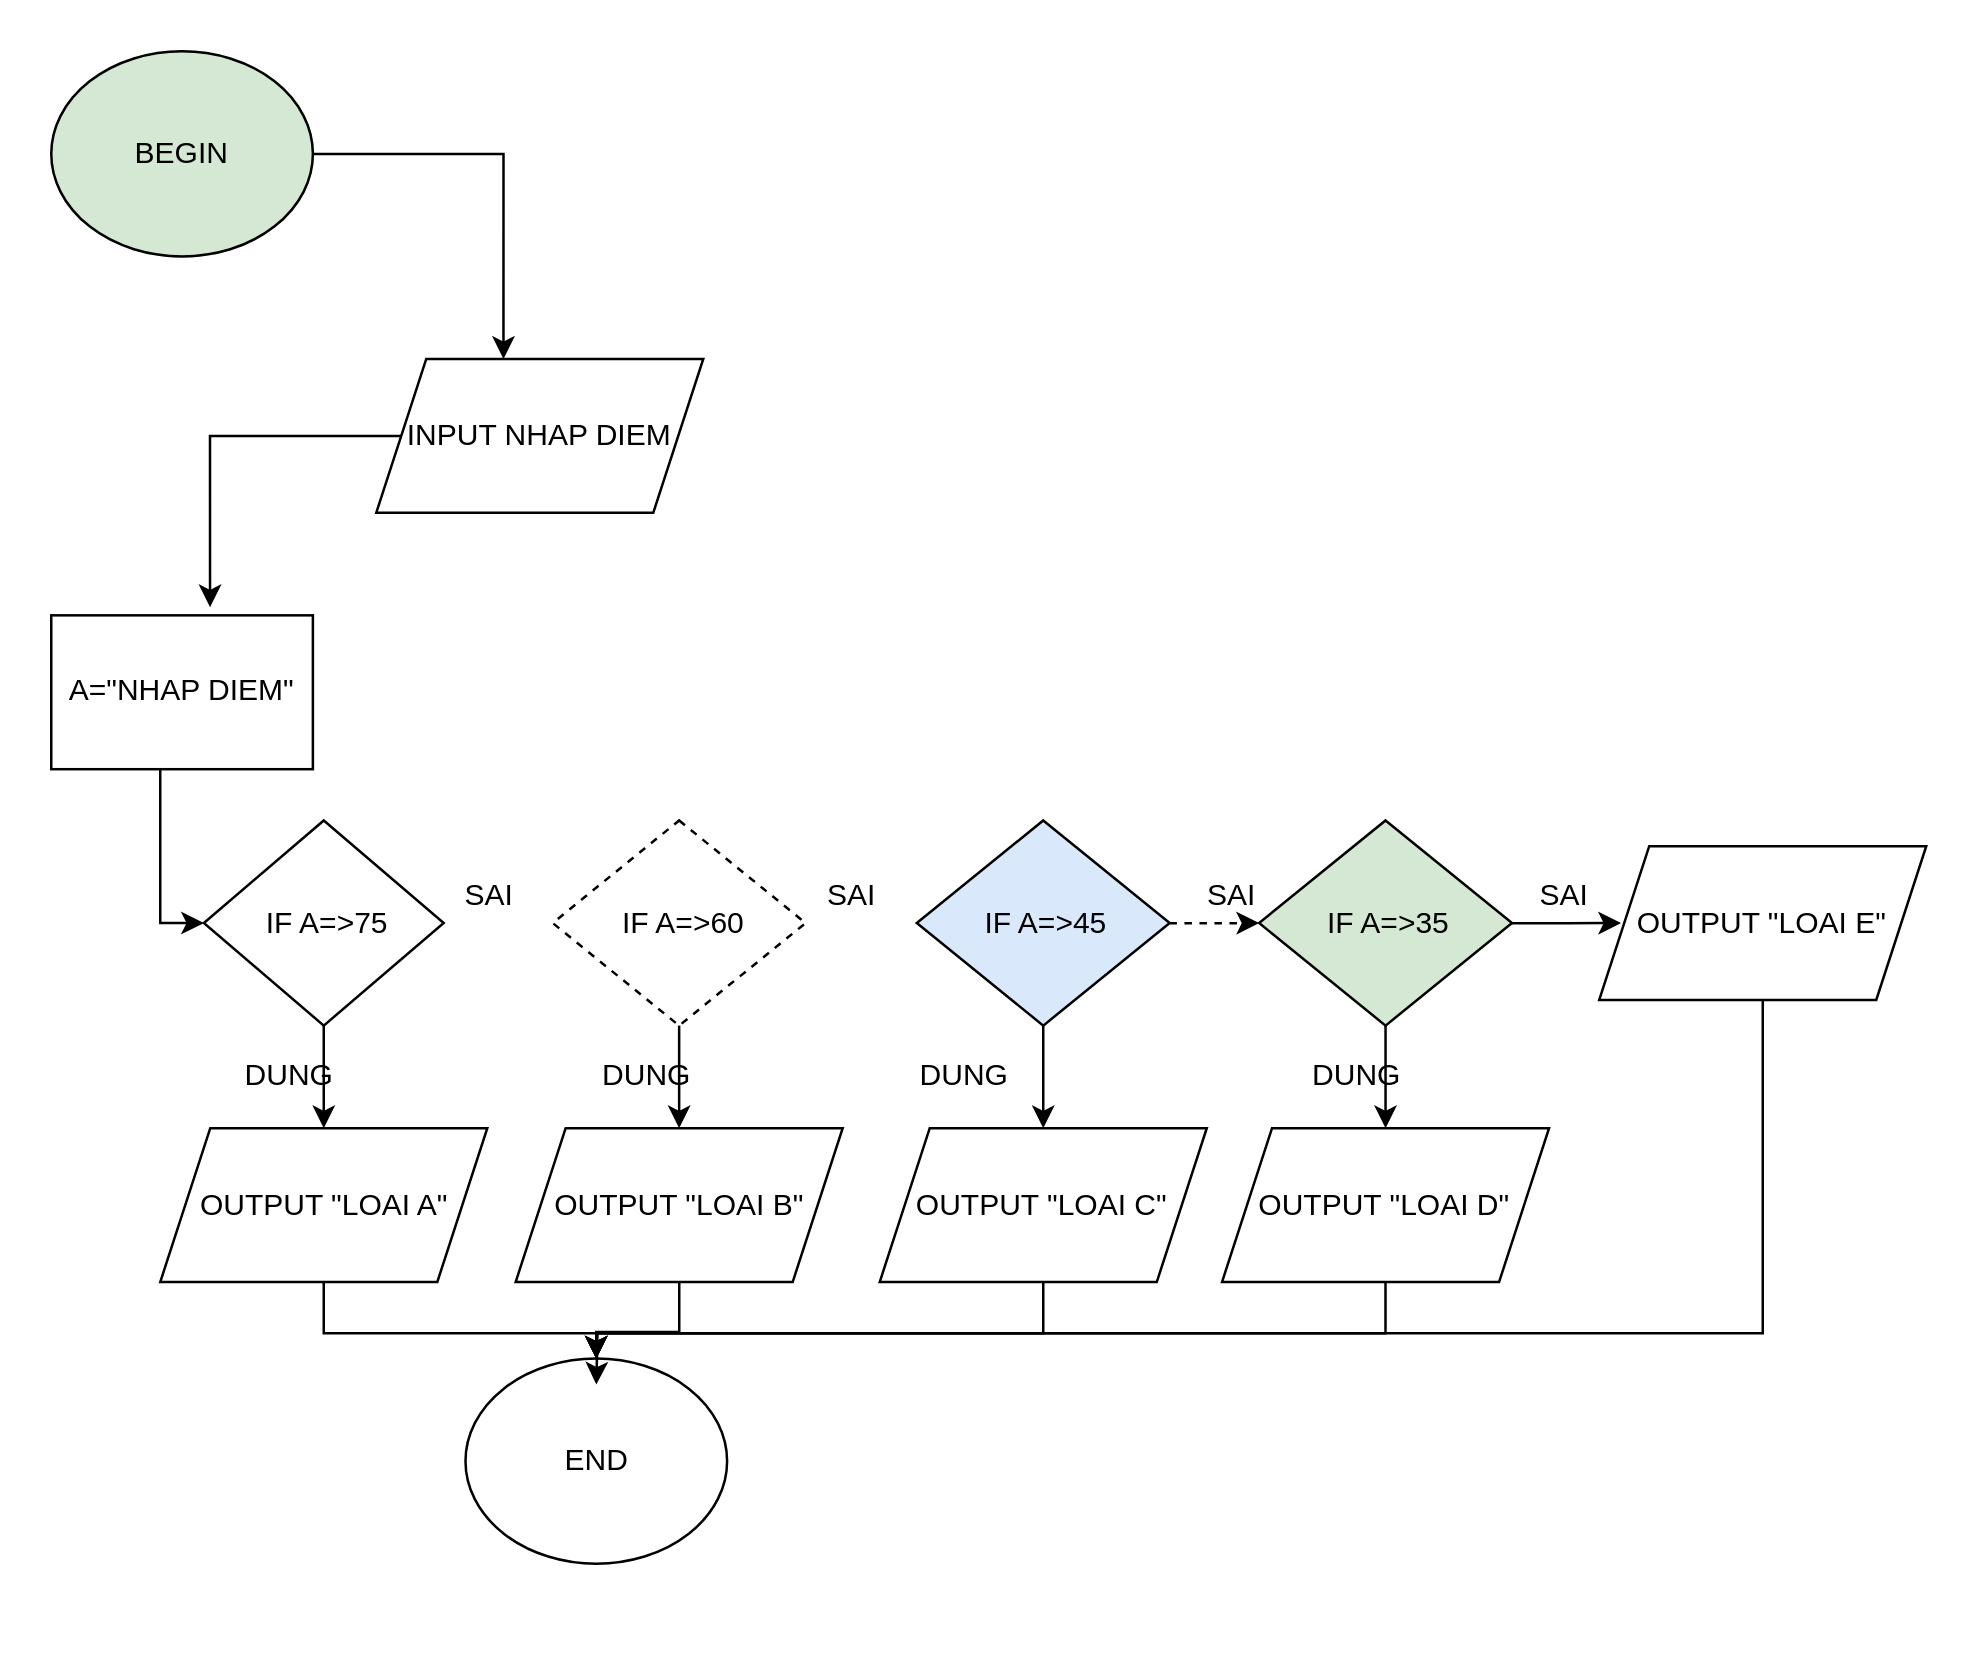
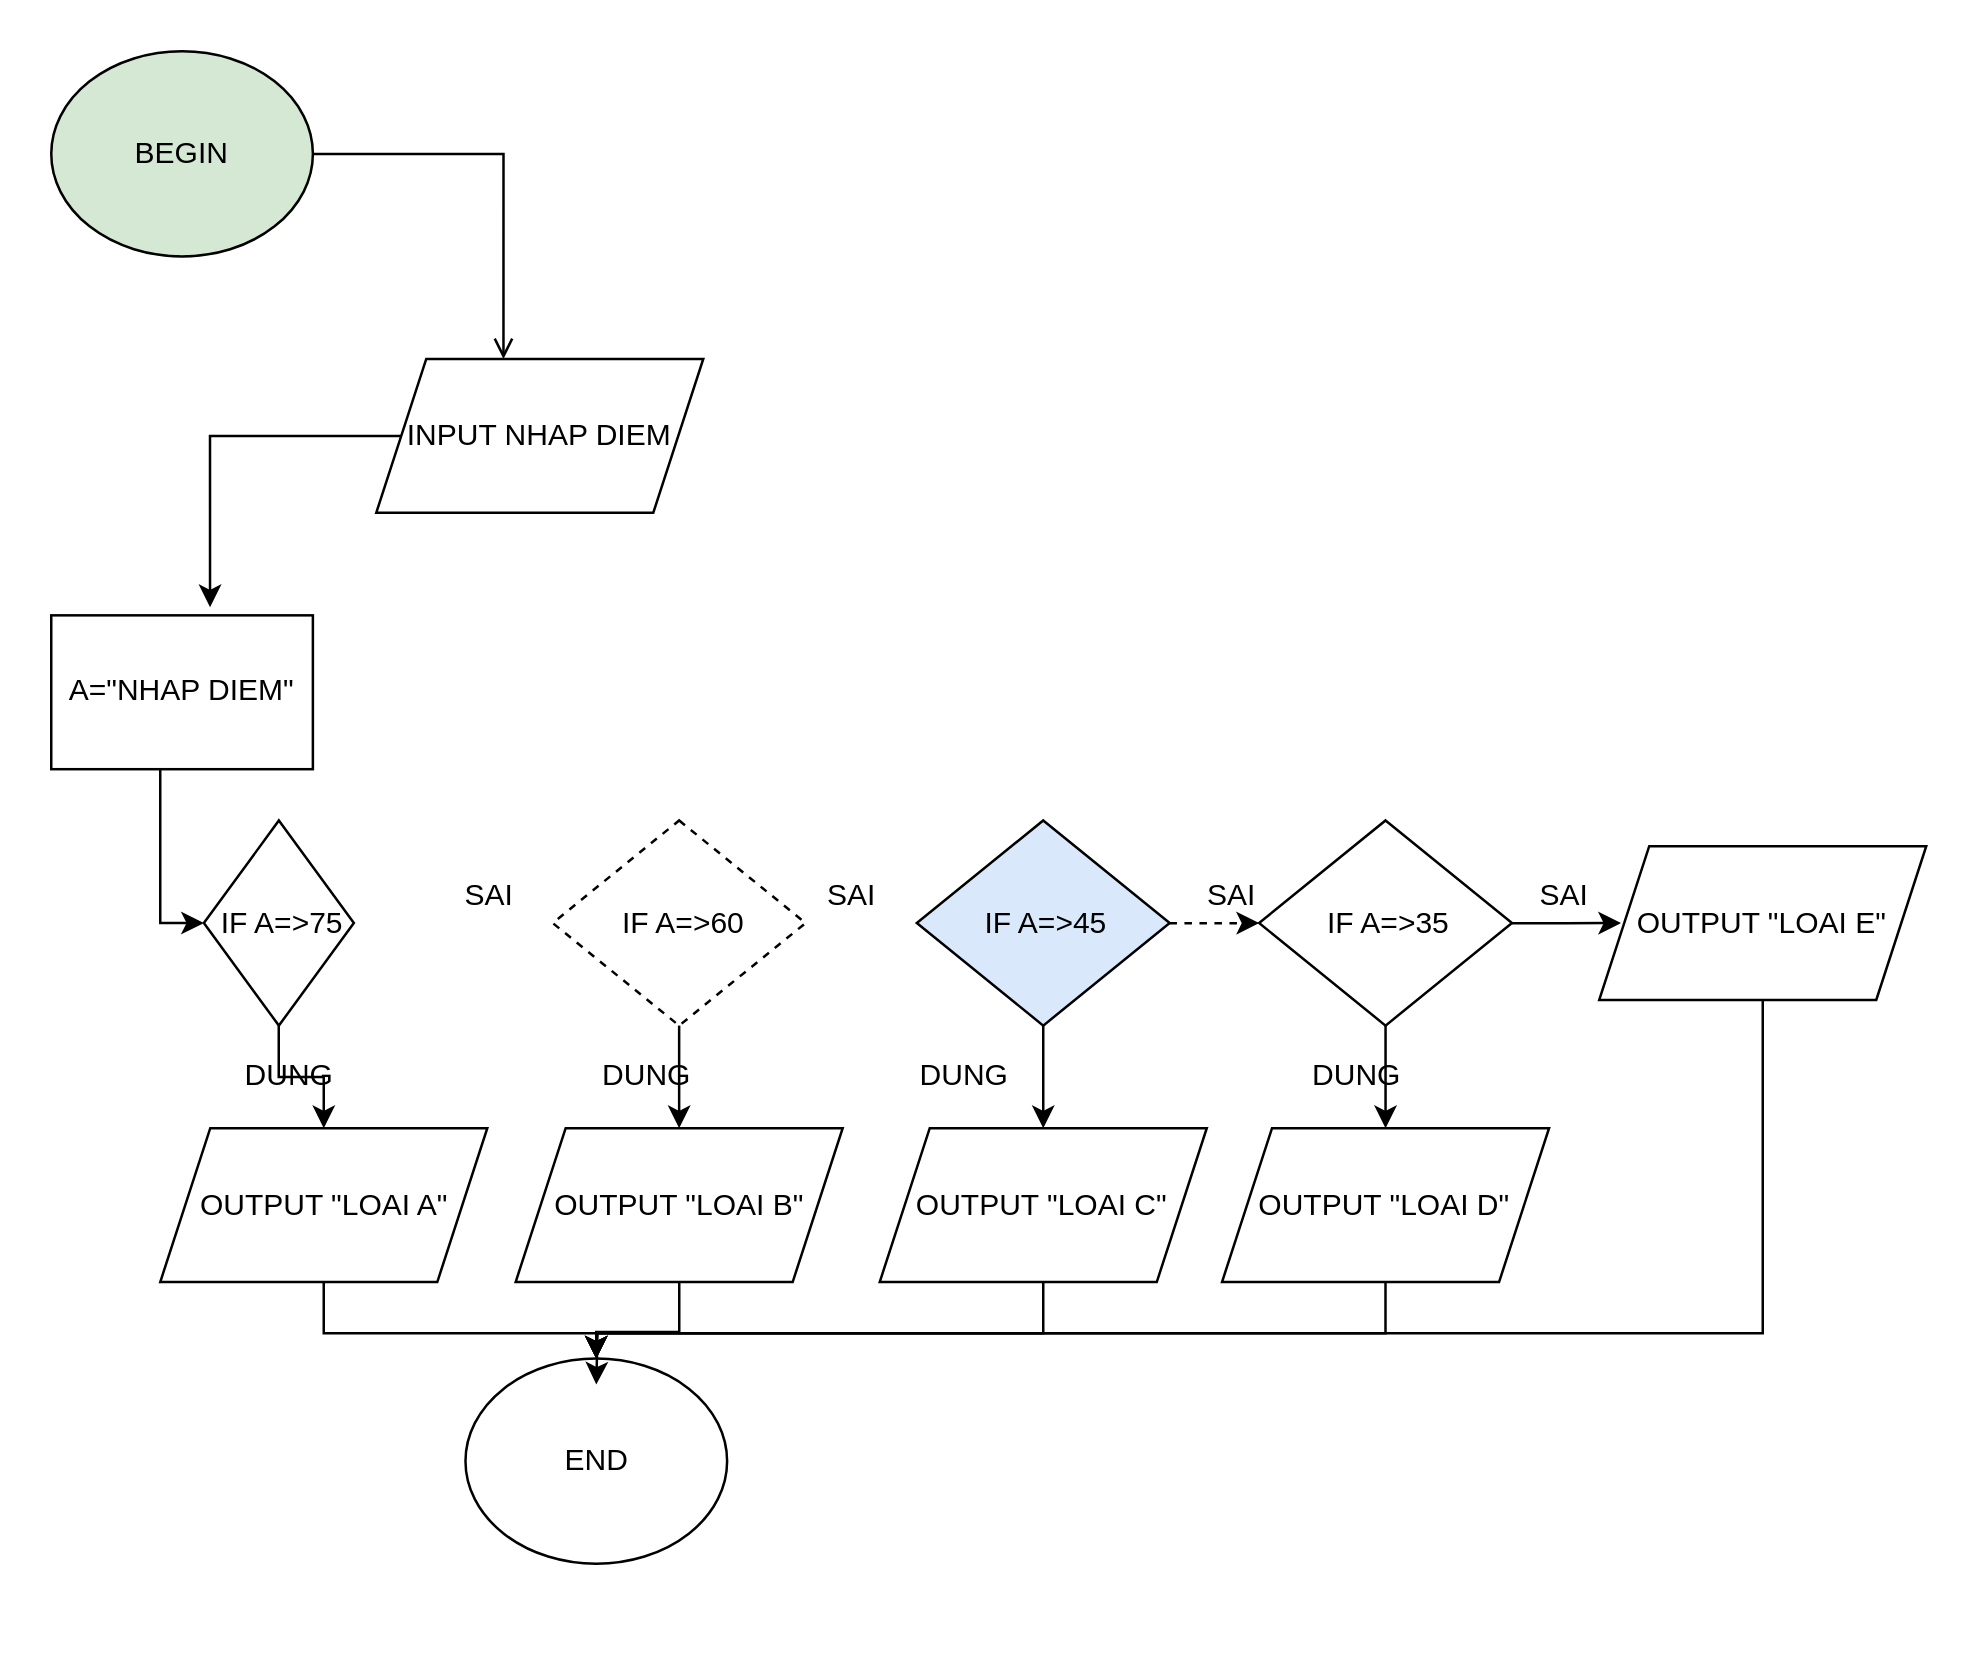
  <mxCell id="0" />
  <mxCell id="1" parent="0" />
  <mxCell id="2" value="" style="group;noLabel=1;labelBackgroundColor=none;" vertex="1" connectable="0" parent="1"><mxGeometry x="20" y="20" width="750" height="620" as="geometry" /></mxCell>
  <mxCell id="3" value="BEGIN" style="ellipse;whiteSpace=wrap;html=1;fillColor=#d5e8d4;" parent="2" vertex="1"><mxGeometry width="104.651" height="82.051" as="geometry" /></mxCell>
  <mxCell id="4" value="END" style="ellipse;whiteSpace=wrap;html=1;" parent="2" vertex="1"><mxGeometry x="165.698" y="522.949" width="104.651" height="82.051" as="geometry" /></mxCell>
  <mxCell id="5" value="A=&quot;NHAP DIEM&quot;" style="rounded=0;whiteSpace=wrap;html=1;" parent="2" vertex="1"><mxGeometry y="225.641" width="104.651" height="61.538" as="geometry" /></mxCell>
  <mxCell id="6" style="edgeStyle=orthogonalEdgeStyle;rounded=0;orthogonalLoop=1;jettySize=auto;html=1;entryX=0.607;entryY=-0.053;entryDx=0;entryDy=0;entryPerimeter=0;" edge="1" parent="2" source="7" target="5"><mxGeometry relative="1" as="geometry" /></mxCell>
  <mxCell id="7" value="INPUT NHAP DIEM" style="shape=parallelogram;perimeter=parallelogramPerimeter;whiteSpace=wrap;html=1;fixedSize=1;" parent="2" vertex="1"><mxGeometry x="130" y="123.077" width="130.814" height="61.538" as="geometry" /></mxCell>
- <mxCell id="8" style="edgeStyle=orthogonalEdgeStyle;rounded=0;orthogonalLoop=1;jettySize=auto;html=1;entryX=0.389;entryY=0;entryDx=0;entryDy=0;entryPerimeter=0;" edge="1" parent="2" source="3" target="7"><mxGeometry relative="1" as="geometry" /></mxCell>
- <mxCell id="9" value="&amp;nbsp;IF A=&amp;gt;75" style="rhombus;whiteSpace=wrap;html=1;" vertex="1" parent="2"><mxGeometry x="61.047" y="307.692" width="95.93" height="82.051" as="geometry" /></mxCell>
+ <mxCell id="8" style="edgeStyle=orthogonalEdgeStyle;rounded=0;orthogonalLoop=1;jettySize=auto;html=1;entryX=0.389;entryY=0;entryDx=0;entryDy=0;entryPerimeter=0;endArrow=open;" edge="1" parent="2" source="3" target="7"><mxGeometry relative="1" as="geometry" /></mxCell>
+ <mxCell id="9" value="&amp;nbsp;IF A=&amp;gt;75" style="rhombus;whiteSpace=wrap;html=1;" vertex="1" parent="2"><mxGeometry x="61.047" y="307.692" width="60" height="82.051" as="geometry" /></mxCell>
  <mxCell id="10" style="edgeStyle=orthogonalEdgeStyle;rounded=0;orthogonalLoop=1;jettySize=auto;html=1;entryX=0;entryY=0.5;entryDx=0;entryDy=0;" edge="1" parent="2" source="5" target="9"><mxGeometry relative="1" as="geometry"><Array as="points"><mxPoint x="43.605" y="348.718" /></Array></mxGeometry></mxCell>
  <mxCell id="11" value="&amp;nbsp;IF A=&amp;gt;60" style="rhombus;whiteSpace=wrap;html=1;dashed=1;" vertex="1" parent="2"><mxGeometry x="200.581" y="307.692" width="101.163" height="82.051" as="geometry" /></mxCell>
  <mxCell id="12" value="&amp;nbsp;IF A=&amp;gt;45" style="rhombus;whiteSpace=wrap;html=1;fillColor=#dae8fc;" vertex="1" parent="2"><mxGeometry x="346.221" y="307.692" width="101.163" height="82.051" as="geometry" /></mxCell>
  <mxCell id="13" style="edgeStyle=orthogonalEdgeStyle;rounded=0;orthogonalLoop=1;jettySize=auto;html=1;entryX=0;entryY=0.5;entryDx=0;entryDy=0;" edge="1" parent="2" source="14"><mxGeometry relative="1" as="geometry"><mxPoint x="627.907" y="348.718" as="targetPoint" /></mxGeometry></mxCell>
- <mxCell id="14" value="&amp;nbsp;IF A=&amp;gt;35" style="rhombus;whiteSpace=wrap;html=1;fillColor=#d5e8d4;" vertex="1" parent="2"><mxGeometry x="483.14" y="307.692" width="101.163" height="82.051" as="geometry" /></mxCell>
+ <mxCell id="14" value="&amp;nbsp;IF A=&amp;gt;35" style="rhombus;whiteSpace=wrap;html=1;" vertex="1" parent="2"><mxGeometry x="483.14" y="307.692" width="101.163" height="82.051" as="geometry" /></mxCell>
  <mxCell id="15" style="edgeStyle=orthogonalEdgeStyle;rounded=0;orthogonalLoop=1;jettySize=auto;html=1;entryX=0;entryY=0.5;entryDx=0;entryDy=0;dashed=1;" edge="1" parent="2" source="12" target="14"><mxGeometry relative="1" as="geometry" /></mxCell>
  <mxCell id="16" style="edgeStyle=orthogonalEdgeStyle;rounded=0;orthogonalLoop=1;jettySize=auto;html=1;" edge="1" parent="2" source="17" target="4"><mxGeometry relative="1" as="geometry"><Array as="points"><mxPoint x="109.012" y="512.821" /><mxPoint x="218.023" y="512.821" /></Array></mxGeometry></mxCell>
  <mxCell id="17" value="OUTPUT &quot;LOAI A&quot;" style="shape=parallelogram;perimeter=parallelogramPerimeter;whiteSpace=wrap;html=1;fixedSize=1;" vertex="1" parent="2"><mxGeometry x="43.605" y="430.769" width="130.814" height="61.538" as="geometry" /></mxCell>
  <mxCell id="18" style="edgeStyle=orthogonalEdgeStyle;rounded=0;orthogonalLoop=1;jettySize=auto;html=1;entryX=0.5;entryY=0;entryDx=0;entryDy=0;" edge="1" parent="2" source="9" target="17"><mxGeometry relative="1" as="geometry" /></mxCell>
  <mxCell id="19" style="edgeStyle=orthogonalEdgeStyle;rounded=0;orthogonalLoop=1;jettySize=auto;html=1;entryX=0.5;entryY=0;entryDx=0;entryDy=0;" edge="1" parent="2" source="20" target="4"><mxGeometry relative="1" as="geometry" /></mxCell>
  <mxCell id="20" value="OUTPUT &quot;LOAI B&quot;" style="shape=parallelogram;perimeter=parallelogramPerimeter;whiteSpace=wrap;html=1;fixedSize=1;" vertex="1" parent="2"><mxGeometry x="185.756" y="430.769" width="130.814" height="61.538" as="geometry" /></mxCell>
  <mxCell id="21" style="edgeStyle=orthogonalEdgeStyle;rounded=0;orthogonalLoop=1;jettySize=auto;html=1;entryX=0.5;entryY=0;entryDx=0;entryDy=0;" edge="1" parent="2" source="11" target="20"><mxGeometry relative="1" as="geometry" /></mxCell>
  <mxCell id="22" value="OUTPUT &quot;LOAI C&quot;" style="shape=parallelogram;perimeter=parallelogramPerimeter;whiteSpace=wrap;html=1;fixedSize=1;" vertex="1" parent="2"><mxGeometry x="331.395" y="430.769" width="130.814" height="61.538" as="geometry" /></mxCell>
  <mxCell id="23" style="edgeStyle=orthogonalEdgeStyle;rounded=0;orthogonalLoop=1;jettySize=auto;html=1;entryX=0.5;entryY=0;entryDx=0;entryDy=0;" edge="1" parent="2" source="12" target="22"><mxGeometry relative="1" as="geometry" /></mxCell>
  <mxCell id="24" style="edgeStyle=orthogonalEdgeStyle;rounded=0;orthogonalLoop=1;jettySize=auto;html=1;entryX=0.5;entryY=0;entryDx=0;entryDy=0;" edge="1" parent="2" source="25" target="4"><mxGeometry relative="1" as="geometry"><Array as="points"><mxPoint x="533.721" y="512.821" /><mxPoint x="218.023" y="512.821" /></Array></mxGeometry></mxCell>
  <mxCell id="25" value="OUTPUT &quot;LOAI D&quot;" style="shape=parallelogram;perimeter=parallelogramPerimeter;whiteSpace=wrap;html=1;fixedSize=1;" vertex="1" parent="2"><mxGeometry x="468.314" y="430.769" width="130.814" height="61.538" as="geometry" /></mxCell>
  <mxCell id="26" style="edgeStyle=orthogonalEdgeStyle;rounded=0;orthogonalLoop=1;jettySize=auto;html=1;entryX=0.5;entryY=0;entryDx=0;entryDy=0;" edge="1" parent="2" source="14" target="25"><mxGeometry relative="1" as="geometry"><mxPoint x="533.721" y="420.513" as="targetPoint" /></mxGeometry></mxCell>
  <mxCell id="27" style="edgeStyle=orthogonalEdgeStyle;rounded=0;orthogonalLoop=1;jettySize=auto;html=1;" edge="1" parent="2" source="28" target="4"><mxGeometry relative="1" as="geometry"><Array as="points"><mxPoint x="684.593" y="512.821" /><mxPoint x="218.023" y="512.821" /></Array></mxGeometry></mxCell>
  <mxCell id="28" value="OUTPUT &quot;LOAI E&quot;" style="shape=parallelogram;perimeter=parallelogramPerimeter;whiteSpace=wrap;html=1;fixedSize=1;" vertex="1" parent="2"><mxGeometry x="619.186" y="317.949" width="130.814" height="61.538" as="geometry" /></mxCell>
  <mxCell id="29" value="DUNG" style="text;html=1;resizable=0;autosize=1;align=center;verticalAlign=middle;points=[];fillColor=none;strokeColor=none;rounded=0;" vertex="1" parent="2"><mxGeometry x="497.093" y="400.0" width="50" height="20" as="geometry" /></mxCell>
  <mxCell id="30" value="DUNG" style="text;html=1;resizable=0;autosize=1;align=center;verticalAlign=middle;points=[];fillColor=none;strokeColor=none;rounded=0;" vertex="1" parent="2"><mxGeometry x="340.116" y="400.0" width="50" height="20" as="geometry" /></mxCell>
  <mxCell id="31" value="DUNG" style="text;html=1;resizable=0;autosize=1;align=center;verticalAlign=middle;points=[];fillColor=none;strokeColor=none;rounded=0;" vertex="1" parent="2"><mxGeometry x="212.791" y="400.0" width="50" height="20" as="geometry" /></mxCell>
  <mxCell id="32" value="DUNG" style="text;html=1;resizable=0;autosize=1;align=center;verticalAlign=middle;points=[];fillColor=none;strokeColor=none;rounded=0;" vertex="1" parent="2"><mxGeometry x="69.767" y="400.0" width="50" height="20" as="geometry" /></mxCell>
  <mxCell id="33" value="SAI" style="text;html=1;resizable=0;autosize=1;align=center;verticalAlign=middle;points=[];fillColor=none;strokeColor=none;rounded=0;" vertex="1" parent="2"><mxGeometry x="159.593" y="328.205" width="30" height="20" as="geometry" /></mxCell>
  <mxCell id="34" value="SAI" style="text;html=1;resizable=0;autosize=1;align=center;verticalAlign=middle;points=[];fillColor=none;strokeColor=none;rounded=0;" vertex="1" parent="2"><mxGeometry x="456.977" y="328.205" width="30" height="20" as="geometry" /></mxCell>
  <mxCell id="35" value="SAI" style="text;html=1;resizable=0;autosize=1;align=center;verticalAlign=middle;points=[];fillColor=none;strokeColor=none;rounded=0;" vertex="1" parent="2"><mxGeometry x="305.233" y="328.205" width="30" height="20" as="geometry" /></mxCell>
  <mxCell id="36" value="SAI" style="text;html=1;resizable=0;autosize=1;align=center;verticalAlign=middle;points=[];fillColor=none;strokeColor=none;rounded=0;" vertex="1" parent="2"><mxGeometry x="590.407" y="328.205" width="30" height="20" as="geometry" /></mxCell>
  <mxCell id="37" style="edgeStyle=orthogonalEdgeStyle;rounded=0;orthogonalLoop=1;jettySize=auto;html=1;exitX=0.5;exitY=1;exitDx=0;exitDy=0;" edge="1" parent="2" source="22"><mxGeometry relative="1" as="geometry"><mxPoint x="218.023" y="533.333" as="targetPoint" /></mxGeometry></mxCell>
